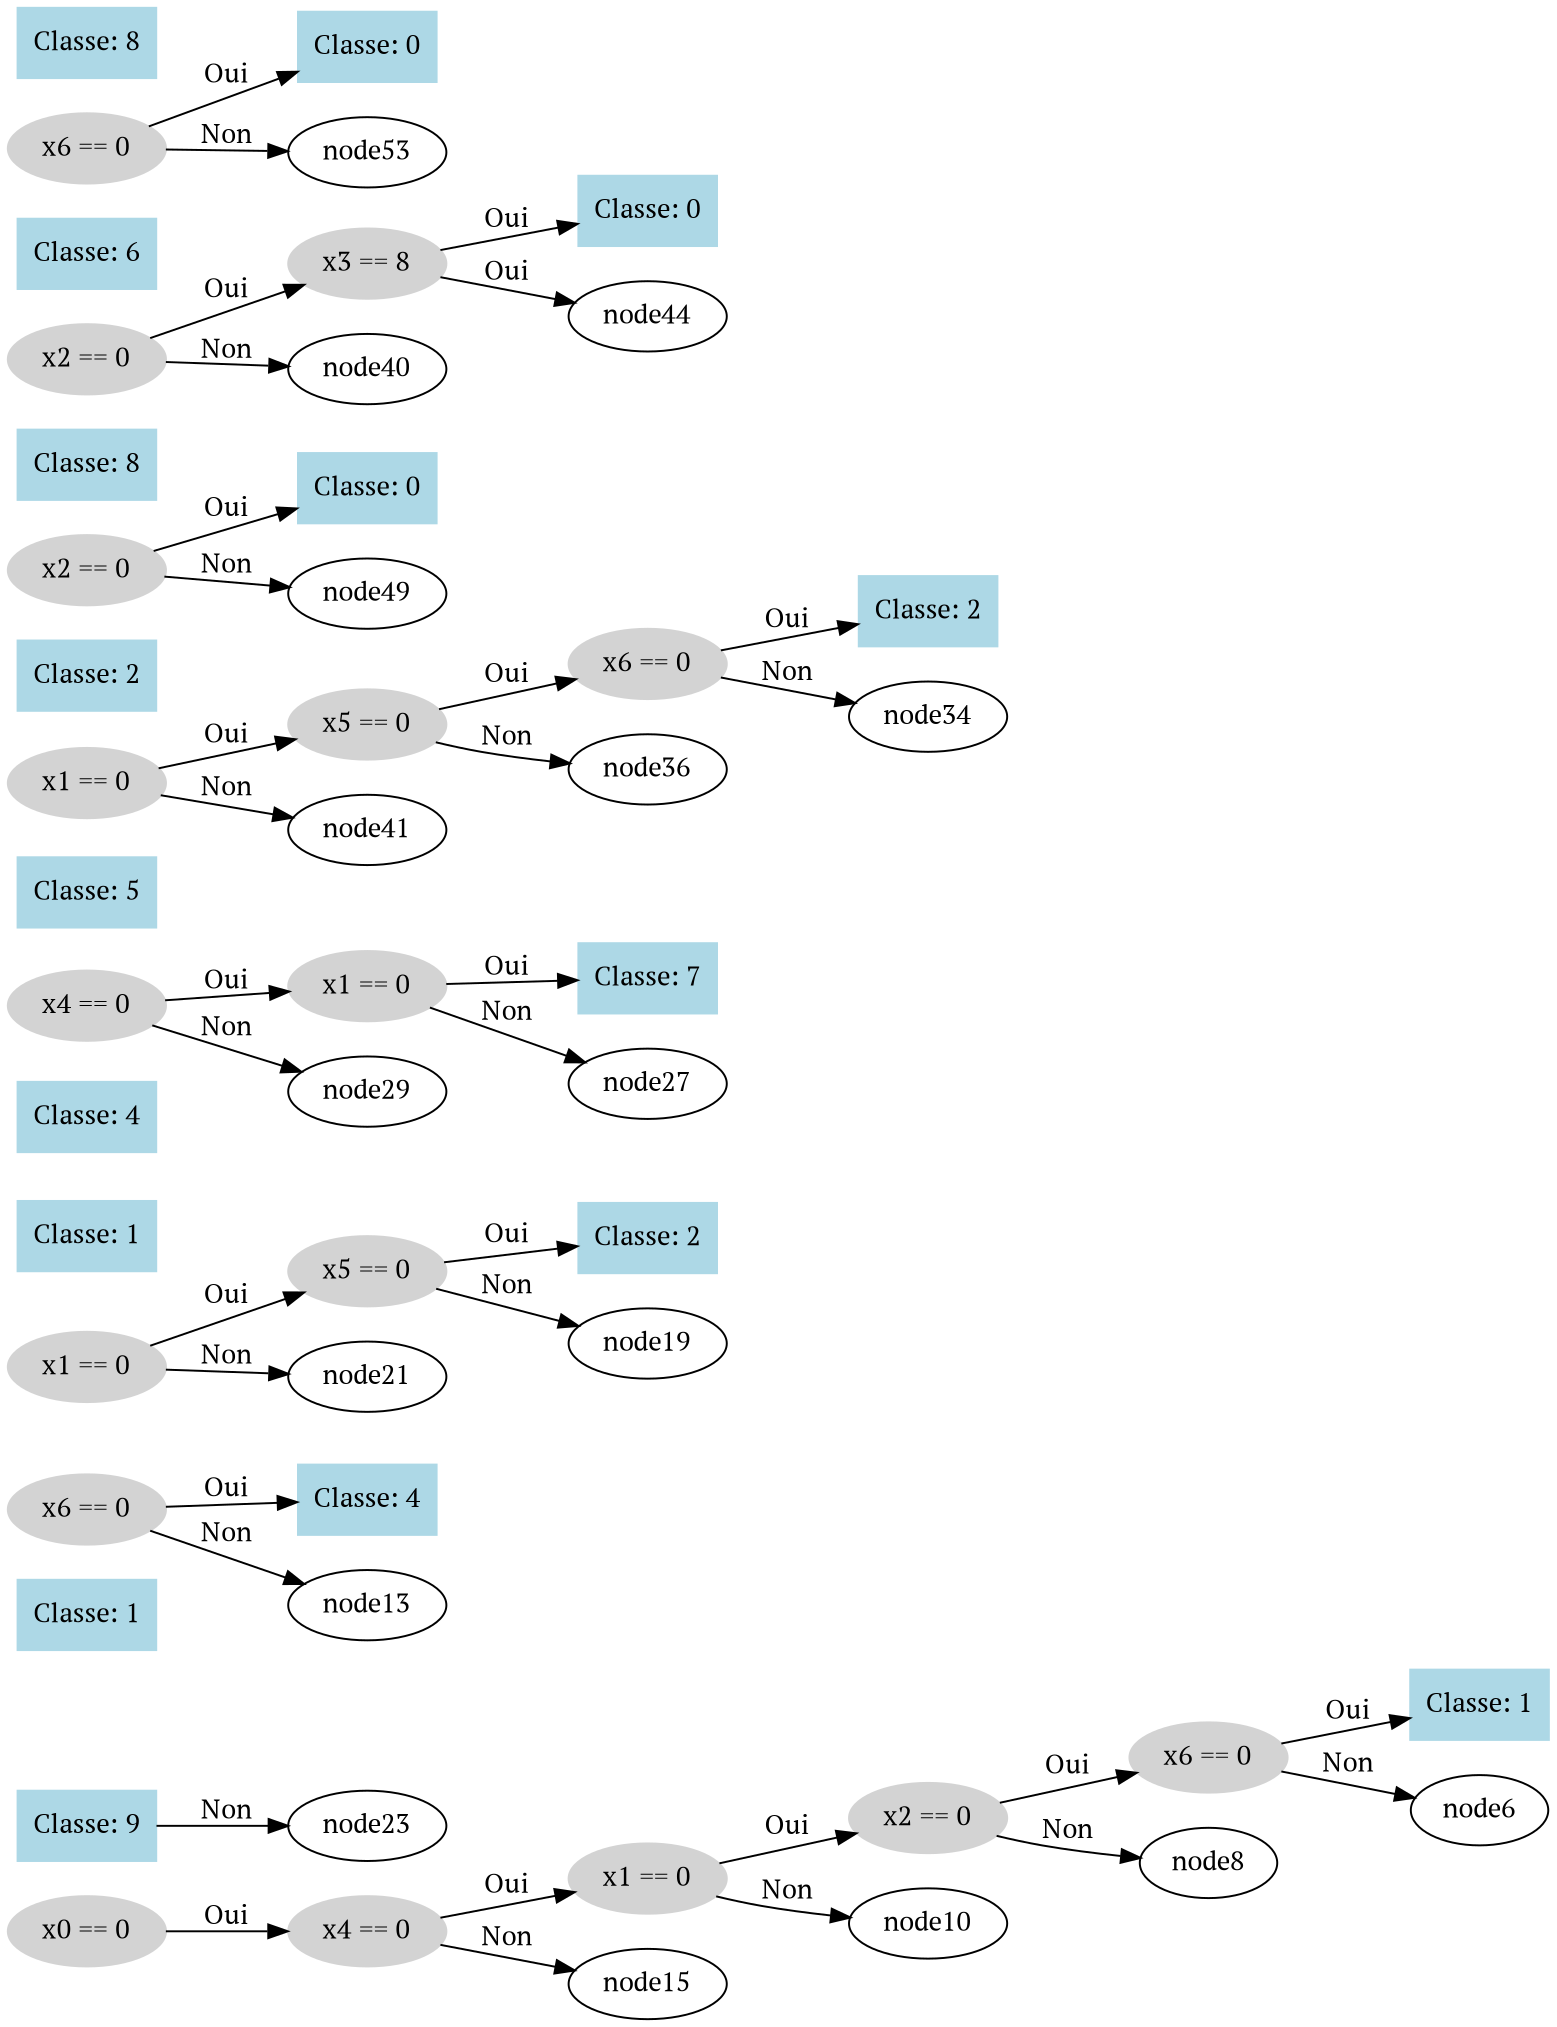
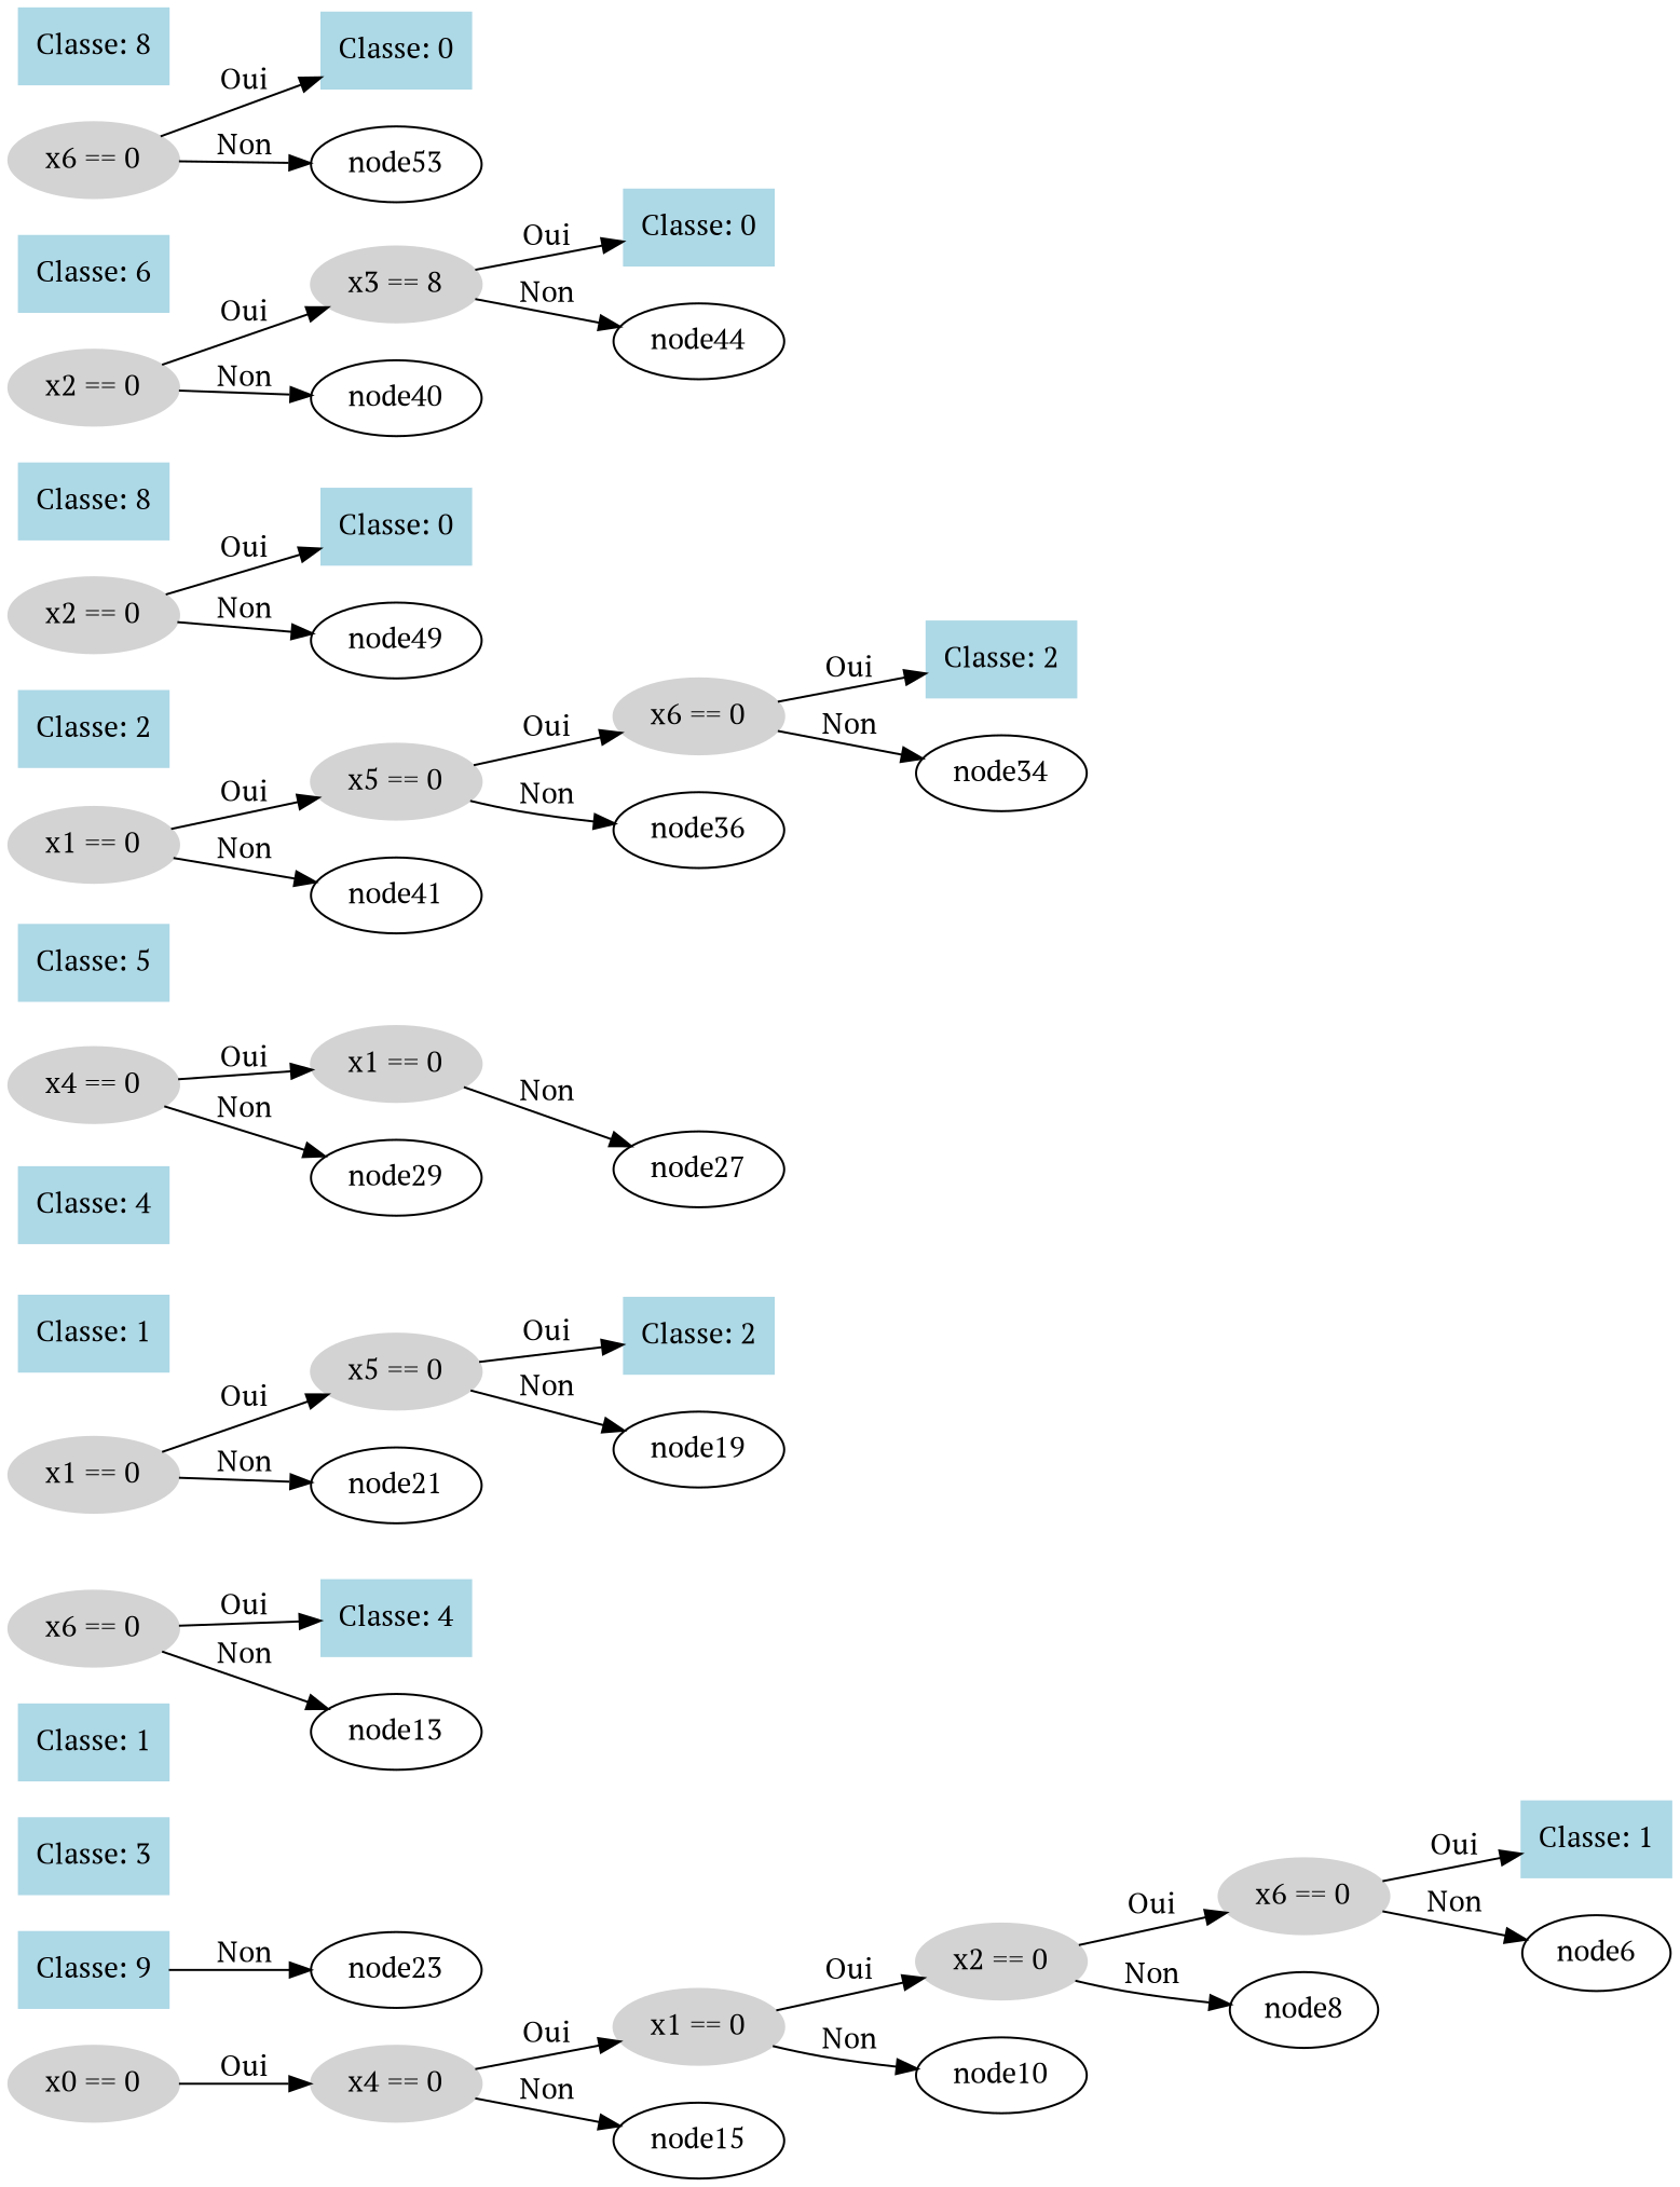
  digraph {
    fontname="PT Serif"
    rankdir=LR
    node [color=lightblue fontname="PT Serif" shape=box style=filled]
    edge [fontname="PT Serif"]
    n1 [color=lightgray label="x0 == 0" shape=ellipse]
    n2 [color=lightgray label="x4 == 0" shape=ellipse]
    n3 [color=lightgray label="x1 == 0" shape=ellipse]
    node15 [color="" shape="" style=""]
    node23 [color="" shape="" style=""]
    n6 [color=lightgray label="x2 == 0" shape=ellipse]
    node10 [color="" shape="" style=""]
    n8 [color=lightgray label="x6 == 0" shape=ellipse]
    node8 [color="" shape="" style=""]
    n10 [label="Classe: 1"]
    node6 [color="" shape="" style=""]
+   n12 [label="Classe: 3"]
    n13 [label="Classe: 1"]
    n14 [color=lightgray label="x6 == 0" shape=ellipse]
    n15 [label="Classe: 4"]
    node13 [color="" shape="" style=""]
    n17 [label="Classe: 9"]
    n18 [color=lightgray label="x1 == 0" shape=ellipse]
    n19 [color=lightgray label="x5 == 0" shape=ellipse]
    node21 [color="" shape="" style=""]
    n21 [label="Classe: 2"]
    node19 [color="" shape="" style=""]
    n23 [label="Classe: 1"]
    n24 [label="Classe: 4"]
    n25 [color=lightgray label="x4 == 0" shape=ellipse]
    n26 [color=lightgray label="x1 == 0" shape=ellipse]
    node29 [color="" shape="" style=""]
-   n28 [label="Classe: 7"]
    node27 [color="" shape="" style=""]
    n30 [label="Classe: 5"]
    n31 [color=lightgray label="x1 == 0" shape=ellipse]
    n32 [color=lightgray label="x5 == 0" shape=ellipse]
    node41 [color="" shape="" style=""]
    n34 [color=lightgray label="x6 == 0" shape=ellipse]
    node36 [color="" shape="" style=""]
    n36 [label="Classe: 2"]
    node34 [color="" shape="" style=""]
    n38 [label="Classe: 2"]
    n39 [color=lightgray label="x2 == 0" shape=ellipse]
    n40 [label="Classe: 0"]
    n41 [label=node49 color="" shape="" style=""]
    n42 [label="Classe: 8"]
    n43 [color=lightgray label="x2 == 0" shape=ellipse]
    n44 [color=lightgray label="x3 == 8" shape=ellipse]
    n45 [label=node40 color="" shape="" style=""]
    n46 [label="Classe: 0"]
    n47 [label=node44 color="" shape="" style=""]
    n48 [label="Classe: 6"]
    n49 [color=lightgray label="x6 == 0" shape=ellipse]
    n50 [label="Classe: 0"]
    n51 [label=node53 color="" shape="" style=""]
    n52 [label="Classe: 8"]
    n1 -> n2 [label=Oui]
    n2 -> n3 [label=Oui]
    n2 -> node15 [label=Non]
    n3 -> n6 [label=Oui]
    n3 -> node10 [label=Non]
    n6 -> n8 [label=Oui]
    n6 -> node8 [label=Non]
    n8 -> n10 [label=Oui]
    n8 -> node6 [label=Non]
    n14 -> n15 [label=Oui]
    n14 -> node13 [label=Non]
    n17 -> node23 [label=Non]
    n18 -> n19 [label=Oui]
    n18 -> node21 [label=Non]
    n19 -> n21 [label=Oui]
    n19 -> node19 [label=Non]
    n25 -> n26 [label=Oui]
    n25 -> node29 [label=Non]
-   n26 -> n28 [label=Oui]
    n26 -> node27 [label=Non]
    n31 -> n32 [label=Oui]
    n31 -> node41 [label=Non]
    n32 -> n34 [label=Oui]
    n32 -> node36 [label=Non]
    n34 -> n36 [label=Oui]
    n34 -> node34 [label=Non]
    n39 -> n40 [label=Oui]
    n39 -> n41 [label=Non]
    n43 -> n44 [label=Oui]
    n43 -> n45 [label=Non]
    n44 -> n46 [label=Oui]
-   n44 -> n47 [label=Oui]
+   n44 -> n47 [label=Non]
    n49 -> n50 [label=Oui]
    n49 -> n51 [label=Non]
  }
